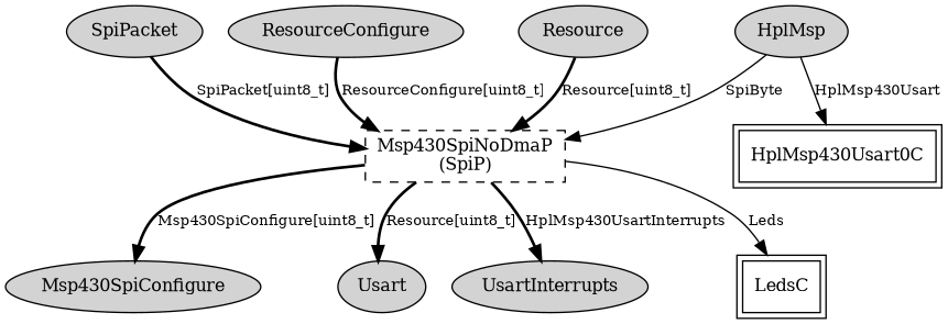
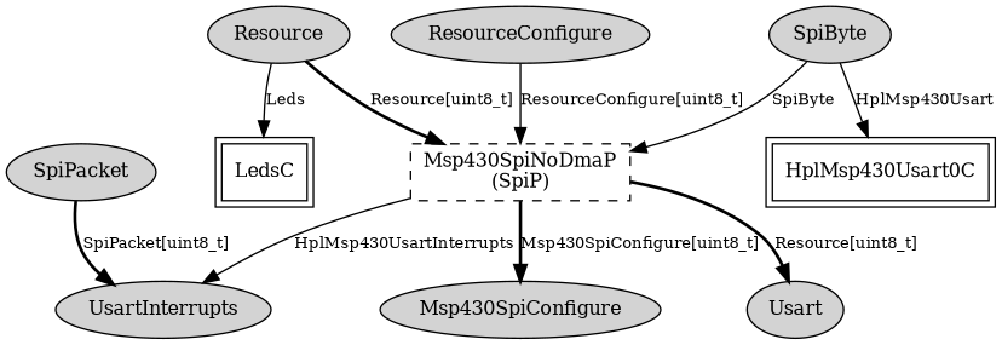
  digraph {
    node [fontsize=12 shape=ellipse style=filled]
    edge [fontsize=10 style=bold]
    n1 [label=ResourceConfigure]
    n2 [label="Msp430SpiNoDmaP\n(SpiP)" shape=box style=dashed]
    n3 [label=Msp430SpiConfigure]
    n4 [label=Usart]
    n5 [label=UsartInterrupts]
    LedsC [peripheries=2 shape=box style=""]
    HplMsp430Usart0C [peripheries=2 shape=box style=""]
    n8 [label=SpiPacket]
-   n9 [label=HplMsp]
+   n9 [label=SpiByte]
    n10 [label=Resource]
-   n1 -> n2 [label="ResourceConfigure[uint8_t]"]
+   n1 -> n2 [label="ResourceConfigure[uint8_t]" style=solid]
    n2 -> n3 [label="Msp430SpiConfigure[uint8_t]"]
    n2 -> n4 [label="Resource[uint8_t]"]
-   n2 -> n5 [label=HplMsp430UsartInterrupts]
-   n2 -> LedsC [label=Leds style=""]
-   n8 -> n2 [label="SpiPacket[uint8_t]"]
+   n2 -> n5 [label=HplMsp430UsartInterrupts style=""]
+   n10 -> LedsC [label=Leds style=""]
+   n8 -> n5 [label="SpiPacket[uint8_t]"]
    n9 -> n2 [label=SpiByte style=""]
    n9 -> HplMsp430Usart0C [label=HplMsp430Usart style=""]
    n10 -> n2 [label="Resource[uint8_t]"]
  }
